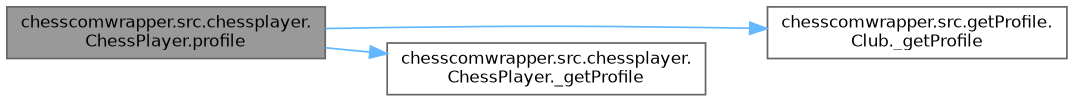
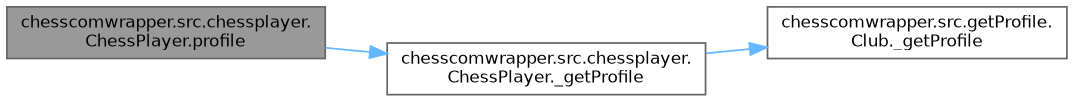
  digraph {
    rankdir=LR
    node [color=grey40 fillcolor=white fontname=Helvetica fontsize=10 shape=box style=filled]
    edge [color=steelblue1 fontname=Helvetica fontsize=10 labelfontname=Helvetica labelfontsize=10 style=solid]
    n1 [color=gray40 fillcolor=grey60 fontcolor=black height=0.2 label="chesscomwrapper.src.chessplayer.\lChessPlayer.profile" width=0.4]
    n2 [height=0.2 label="chesscomwrapper.src.getProfile.\lClub._getProfile" width=0.4]
    n3 [height=0.2 label="chesscomwrapper.src.chessplayer.\lChessPlayer._getProfile" width=0.4]
-   n1 -> n2
+   n3 -> n2
    n1 -> n3
  }
